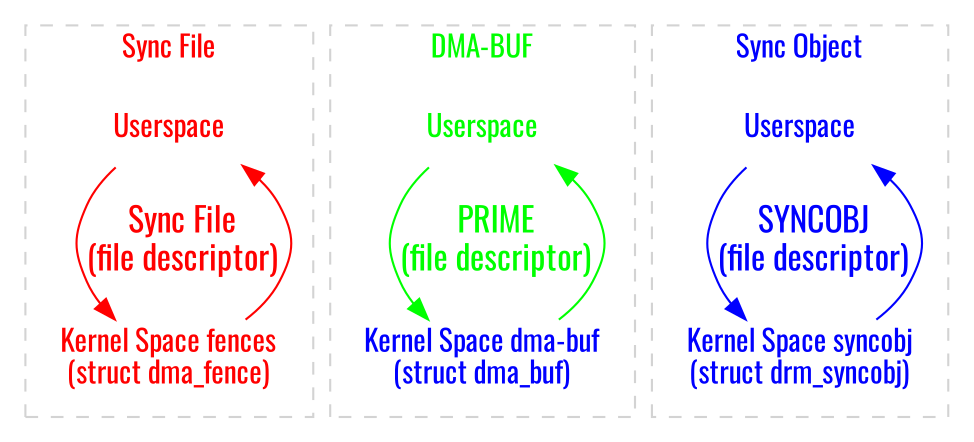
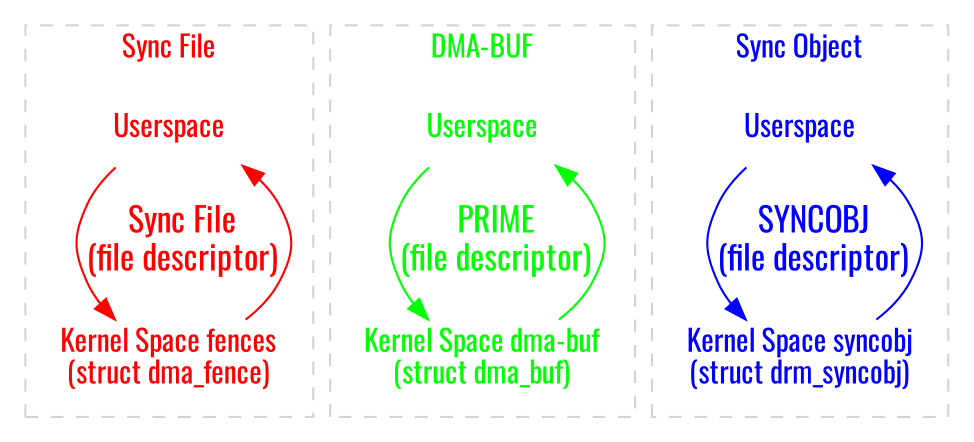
  digraph {
    fontname=Oswald
    node [color=red fontcolor=red shape=none fontname=Oswald]
    edge [color=red fontcolor=red fontname=Oswald]
    n1 [label=Userspace]
    n2 [label="Kernel Space fences\n(struct dma_fence)"]
    n3 [color=green fontcolor=green label=Userspace]
-   n4 [color=green fontcolor=blue label="Kernel Space dma-buf\n(struct dma_buf)"]
+   n4 [color=green fontcolor=green label="Kernel Space dma-buf\n(struct dma_buf)"]
    n5 [color=blue fontcolor=blue label=Userspace]
    n6 [color=blue fontcolor=blue label="Kernel Space syncobj\n(struct drm_syncobj)"]
    subgraph cluster_1 {
      color=lightgrey
      fontcolor=red
      label="Sync File"
      style=dashed
      n1
      n2
    }
    subgraph cluster_2 {
      color=lightgrey
      fontcolor=green
      label="DMA-BUF"
      style=dashed
      n3
      n4
    }
    subgraph cluster_3 {
      color=lightgrey
      fontcolor=blue
      label="Sync Object"
      style=dashed
      n5
      n6
    }
    n1 -> n2 [fontsize=16 label="Sync File\n(file descriptor)"]
    n2 -> n1
    n3 -> n4 [color=green fontcolor=green fontsize=16 label="PRIME\n(file descriptor)"]
    n4 -> n3 [color=green fontcolor=green]
    n5 -> n6 [color=blue fontcolor=blue fontsize=16 label="SYNCOBJ\n(file descriptor)"]
    n6 -> n5 [color=blue fontcolor=blue]
  }
